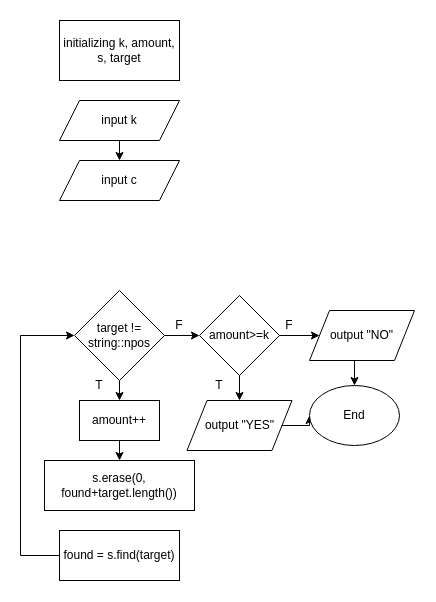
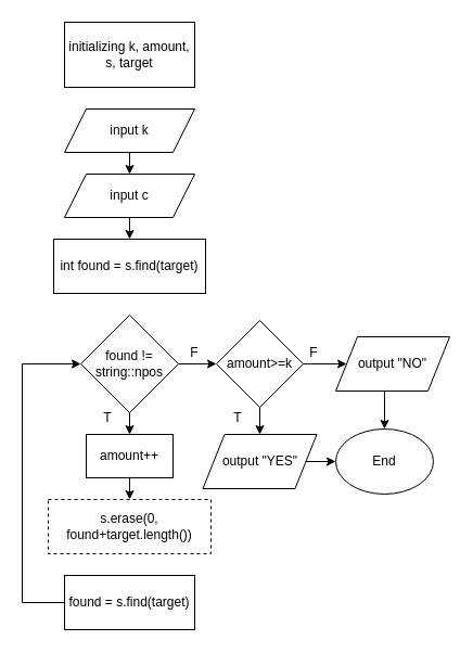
  <mxCell id="0" />
  <mxCell id="1" parent="0" />
  <mxCell id="2" value="initializing k, amount, s, target" style="rounded=0;whiteSpace=wrap;html=1;" vertex="1" parent="1"><mxGeometry x="59" y="20" width="120" height="60" as="geometry" /></mxCell>
  <mxCell id="3" style="edgeStyle=orthogonalEdgeStyle;rounded=0;orthogonalLoop=1;jettySize=auto;html=1;exitX=0.5;exitY=1;exitDx=0;exitDy=0;entryX=0.5;entryY=0;entryDx=0;entryDy=0;" edge="1" parent="1" source="4" target="6"><mxGeometry relative="1" as="geometry" /></mxCell>
  <mxCell id="4" value="input k" style="shape=parallelogram;perimeter=parallelogramPerimeter;whiteSpace=wrap;html=1;fixedSize=1;" vertex="1" parent="1"><mxGeometry x="59" y="100" width="120" height="40" as="geometry" /></mxCell>
+ <mxCell id="5" style="edgeStyle=orthogonalEdgeStyle;rounded=0;orthogonalLoop=1;jettySize=auto;html=1;exitX=0.5;exitY=1;exitDx=0;exitDy=0;entryX=0.5;entryY=0;entryDx=0;entryDy=0;" edge="1" parent="1" source="6" target="7"><mxGeometry relative="1" as="geometry" /></mxCell>
  <mxCell id="6" value="input c" style="shape=parallelogram;perimeter=parallelogramPerimeter;whiteSpace=wrap;html=1;fixedSize=1;" vertex="1" parent="1"><mxGeometry x="59" y="160" width="120" height="40" as="geometry" /></mxCell>
+ <mxCell id="7" value="int found = s.find(target)" style="rounded=0;whiteSpace=wrap;html=1;" vertex="1" parent="1"><mxGeometry x="49" y="220" width="140" height="50" as="geometry" /></mxCell>
  <mxCell id="8" style="edgeStyle=orthogonalEdgeStyle;rounded=0;orthogonalLoop=1;jettySize=auto;html=1;exitX=0.5;exitY=1;exitDx=0;exitDy=0;entryX=0.5;entryY=0;entryDx=0;entryDy=0;" edge="1" parent="1" source="10" target="12"><mxGeometry relative="1" as="geometry" /></mxCell>
  <mxCell id="9" style="edgeStyle=orthogonalEdgeStyle;rounded=0;orthogonalLoop=1;jettySize=auto;html=1;exitX=1;exitY=0.5;exitDx=0;exitDy=0;entryX=0;entryY=0.5;entryDx=0;entryDy=0;" edge="1" parent="1" source="10" target="19"><mxGeometry relative="1" as="geometry" /></mxCell>
- <mxCell id="10" value="target != string::npos" style="rhombus;whiteSpace=wrap;html=1;" vertex="1" parent="1"><mxGeometry x="74" y="290" width="90" height="90" as="geometry" /></mxCell>
+ <mxCell id="10" value="found != string::npos" style="rhombus;whiteSpace=wrap;html=1;" vertex="1" parent="1"><mxGeometry x="74" y="290" width="90" height="90" as="geometry" /></mxCell>
  <mxCell id="11" style="edgeStyle=orthogonalEdgeStyle;rounded=0;orthogonalLoop=1;jettySize=auto;html=1;exitX=0.5;exitY=1;exitDx=0;exitDy=0;entryX=0.5;entryY=0;entryDx=0;entryDy=0;" edge="1" parent="1" source="12" target="13"><mxGeometry relative="1" as="geometry" /></mxCell>
  <mxCell id="12" value="amount++" style="rounded=0;whiteSpace=wrap;html=1;" vertex="1" parent="1"><mxGeometry x="79" y="400" width="80" height="40" as="geometry" /></mxCell>
- <mxCell id="13" value="s.erase(0, found+target.length())" style="rounded=0;whiteSpace=wrap;html=1;" vertex="1" parent="1"><mxGeometry x="44" y="460" width="150" height="50" as="geometry" /></mxCell>
+ <mxCell id="13" value="s.erase(0, found+target.length())" style="rounded=0;whiteSpace=wrap;html=1;dashed=1;" vertex="1" parent="1"><mxGeometry x="44" y="460" width="150" height="50" as="geometry" /></mxCell>
  <mxCell id="14" style="edgeStyle=orthogonalEdgeStyle;rounded=0;orthogonalLoop=1;jettySize=auto;html=1;entryX=0;entryY=0.5;entryDx=0;entryDy=0;" edge="1" parent="1" source="15" target="10"><mxGeometry relative="1" as="geometry"><mxPoint x="19" y="330" as="targetPoint" /><Array as="points"><mxPoint x="20" y="555" /><mxPoint x="20" y="335" /></Array></mxGeometry></mxCell>
  <mxCell id="15" value="found = s.find(target)" style="rounded=0;whiteSpace=wrap;html=1;" vertex="1" parent="1"><mxGeometry x="59" y="530" width="120" height="50" as="geometry" /></mxCell>
  <mxCell id="16" value="T" style="text;html=1;align=center;verticalAlign=middle;whiteSpace=wrap;rounded=0;" vertex="1" parent="1"><mxGeometry x="69" y="370" width="60" height="30" as="geometry" /></mxCell>
  <mxCell id="17" style="edgeStyle=orthogonalEdgeStyle;rounded=0;orthogonalLoop=1;jettySize=auto;html=1;exitX=0.5;exitY=1;exitDx=0;exitDy=0;entryX=0.5;entryY=0;entryDx=0;entryDy=0;" edge="1" parent="1" source="19" target="22"><mxGeometry relative="1" as="geometry" /></mxCell>
  <mxCell id="18" style="edgeStyle=orthogonalEdgeStyle;rounded=0;orthogonalLoop=1;jettySize=auto;html=1;entryX=0;entryY=0.5;entryDx=0;entryDy=0;" edge="1" parent="1" source="19" target="24"><mxGeometry relative="1" as="geometry" /></mxCell>
  <mxCell id="19" value="amount&amp;gt;=k" style="rhombus;whiteSpace=wrap;html=1;" vertex="1" parent="1"><mxGeometry x="199" y="295" width="80" height="80" as="geometry" /></mxCell>
  <mxCell id="20" value="F" style="text;html=1;align=center;verticalAlign=middle;whiteSpace=wrap;rounded=0;" vertex="1" parent="1"><mxGeometry x="149" y="310" width="60" height="30" as="geometry" /></mxCell>
  <mxCell id="21" style="edgeStyle=orthogonalEdgeStyle;rounded=0;orthogonalLoop=1;jettySize=auto;html=1;exitX=1;exitY=0.5;exitDx=0;exitDy=0;entryX=0;entryY=0.5;entryDx=0;entryDy=0;" edge="1" parent="1" source="22" target="27"><mxGeometry relative="1" as="geometry" /></mxCell>
  <mxCell id="22" value="output &quot;YES&quot;" style="shape=parallelogram;perimeter=parallelogramPerimeter;whiteSpace=wrap;html=1;fixedSize=1;" vertex="1" parent="1"><mxGeometry x="186.5" y="400" width="105" height="50" as="geometry" /></mxCell>
  <mxCell id="23" style="edgeStyle=orthogonalEdgeStyle;rounded=0;orthogonalLoop=1;jettySize=auto;html=1;exitX=0.5;exitY=1;exitDx=0;exitDy=0;entryX=0.5;entryY=0;entryDx=0;entryDy=0;" edge="1" parent="1" source="24" target="27"><mxGeometry relative="1" as="geometry" /></mxCell>
  <mxCell id="24" value="output &quot;NO&quot;" style="shape=parallelogram;perimeter=parallelogramPerimeter;whiteSpace=wrap;html=1;fixedSize=1;" vertex="1" parent="1"><mxGeometry x="309" y="310" width="105" height="50" as="geometry" /></mxCell>
  <mxCell id="25" value="T" style="text;html=1;align=center;verticalAlign=middle;whiteSpace=wrap;rounded=0;" vertex="1" parent="1"><mxGeometry x="189" y="370" width="60" height="30" as="geometry" /></mxCell>
  <mxCell id="26" value="F" style="text;html=1;align=center;verticalAlign=middle;whiteSpace=wrap;rounded=0;" vertex="1" parent="1"><mxGeometry x="259" y="310" width="60" height="30" as="geometry" /></mxCell>
- <mxCell id="27" value="End" style="ellipse;whiteSpace=wrap;html=1;" vertex="1" parent="1"><mxGeometry x="309" y="385" width="90" height="60" as="geometry" /></mxCell>
+ <mxCell id="27" value="End" style="ellipse;whiteSpace=wrap;html=1;" vertex="1" parent="1"><mxGeometry x="309" y="395" width="90" height="60" as="geometry" /></mxCell>
